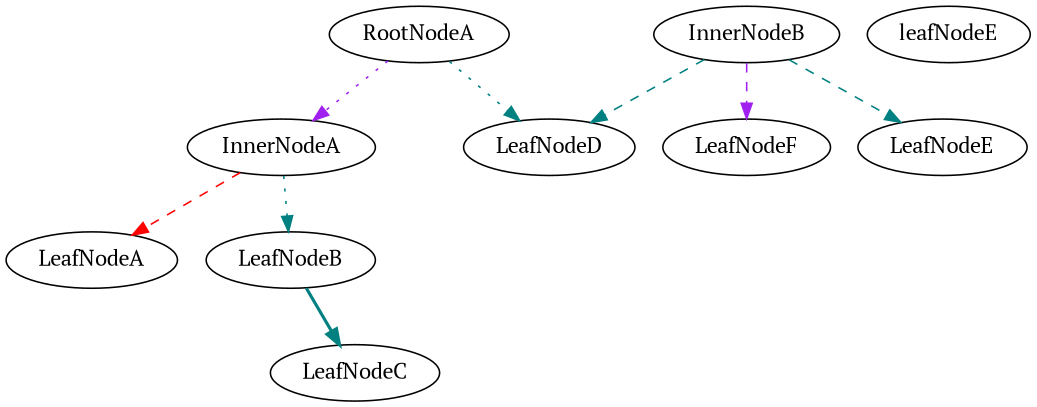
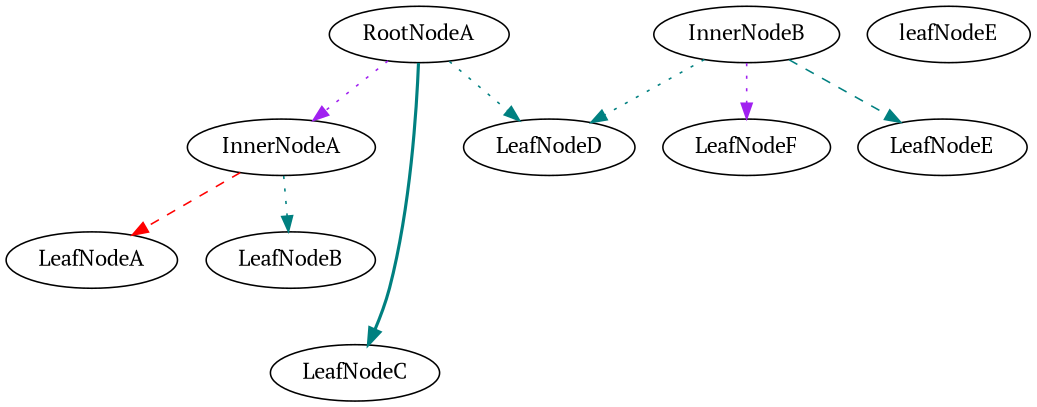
  digraph {
    fontname="PT Serif"
    node [fontname="PT Serif"]
    edge [color=teal fontname="PT Serif" style=dashed]
    RootNodeA
    InnerNodeA
    LeafNodeC
    LeafNodeD
    LeafNodeA
    LeafNodeB
    InnerNodeB
    LeafNodeF
    LeafNodeE
    leafNodeE
    RootNodeA -> InnerNodeA [color=purple style=dotted]
-   LeafNodeB -> LeafNodeC [style=bold]
+   RootNodeA -> LeafNodeC [style=bold]
    RootNodeA -> LeafNodeD [style=dotted]
    InnerNodeA -> LeafNodeA [color=red]
    InnerNodeA -> LeafNodeB [style=dotted]
-   InnerNodeB -> LeafNodeD
-   InnerNodeB -> LeafNodeF [color=purple]
+   InnerNodeB -> LeafNodeD [style=dotted]
+   InnerNodeB -> LeafNodeF [color=purple style=dotted]
    InnerNodeB -> LeafNodeE
  }
